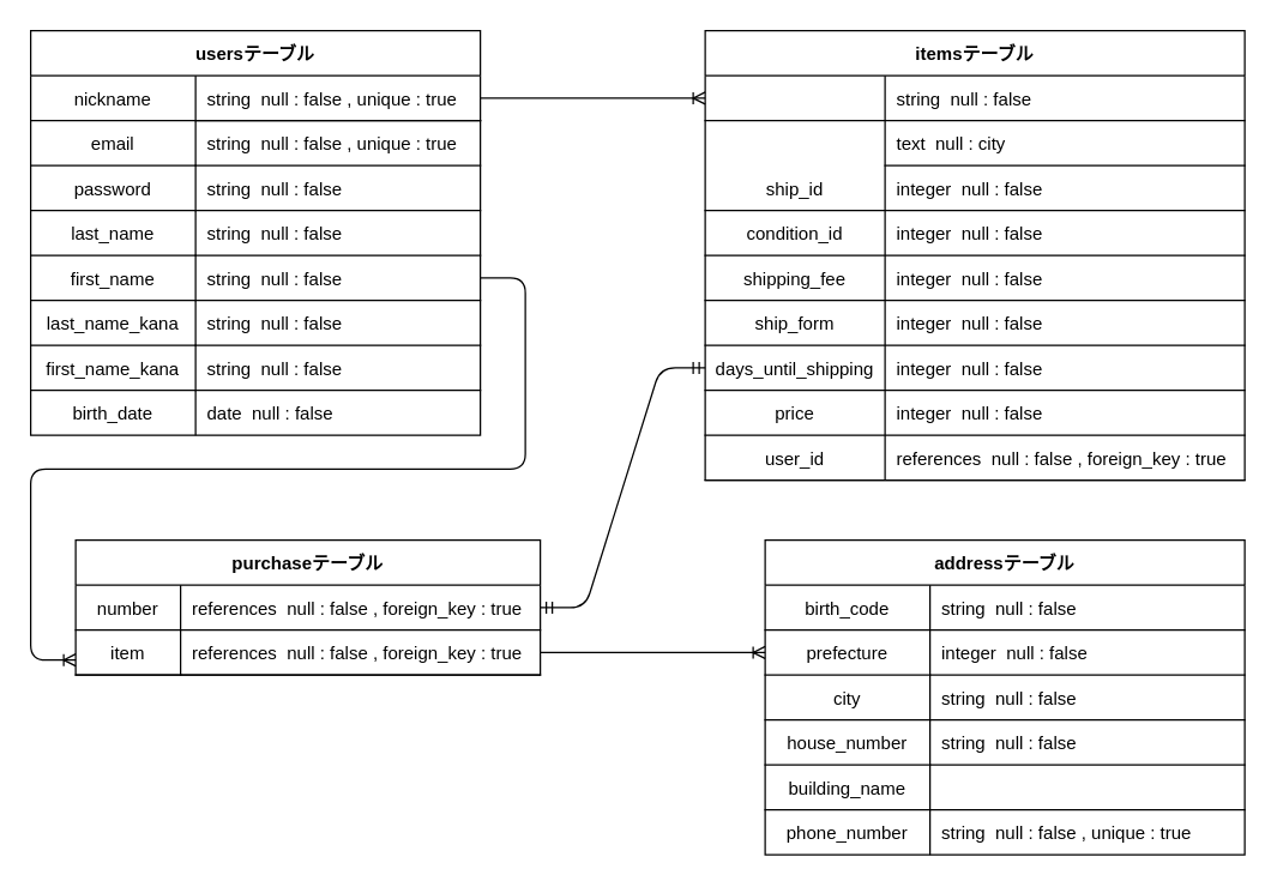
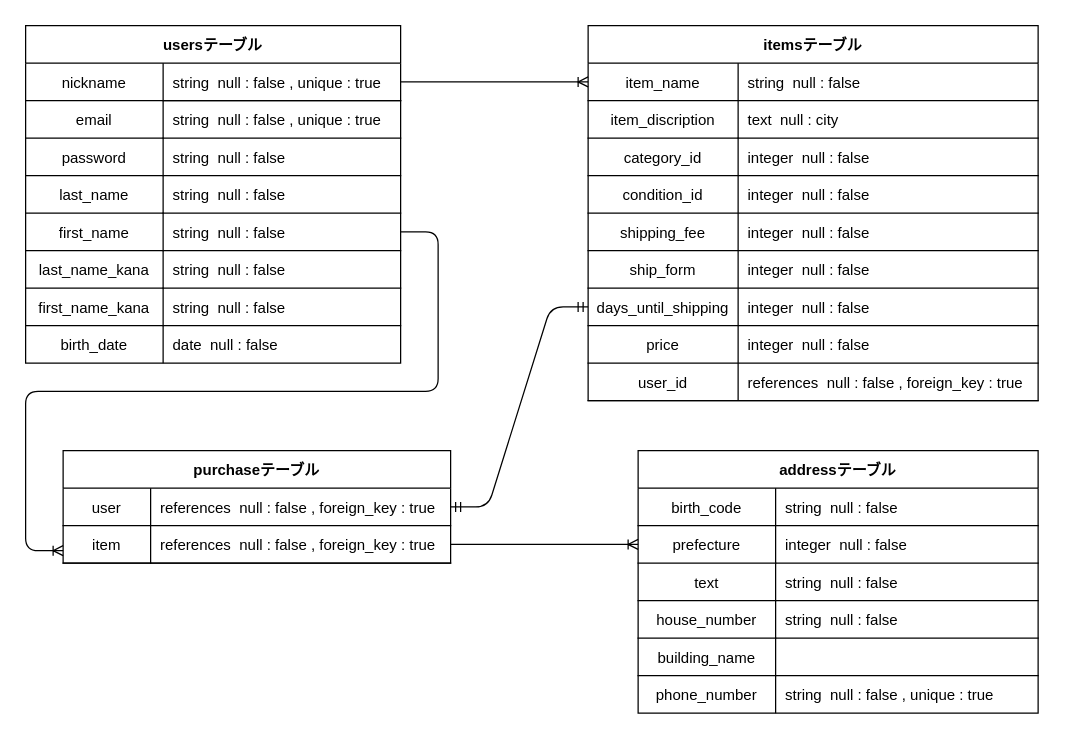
  <mxCell id="0" />
  <mxCell id="1" parent="0" />
  <mxCell id="2" value="" style="edgeStyle=entityRelationEdgeStyle;fontSize=12;html=1;endArrow=ERoneToMany;entryX=0;entryY=0.5;entryDx=0;entryDy=0;exitX=1;exitY=0.5;exitDx=0;exitDy=0;" parent="1" source="7" target="32" edge="1"><mxGeometry width="100" height="100" relative="1" as="geometry"><mxPoint x="260" y="231" as="sourcePoint" /><mxPoint x="490" y="231" as="targetPoint" /></mxGeometry></mxCell>
  <mxCell id="3" value="" style="edgeStyle=entityRelationEdgeStyle;fontSize=12;html=1;endArrow=ERoneToMany;exitX=1;exitY=0.5;exitDx=0;exitDy=0;rounded=1;jumpStyle=none;endFill=0;" parent="1" source="19" edge="1"><mxGeometry width="100" height="100" relative="1" as="geometry"><mxPoint x="260" y="261" as="sourcePoint" /><mxPoint x="50" y="440" as="targetPoint" /></mxGeometry></mxCell>
  <mxCell id="4" value="" style="edgeStyle=entityRelationEdgeStyle;fontSize=12;html=1;endArrow=ERmandOne;startArrow=ERmandOne;entryX=0;entryY=0.5;entryDx=0;entryDy=0;exitX=1;exitY=0.5;exitDx=0;exitDy=0;" parent="1" source="60" target="50" edge="1"><mxGeometry width="100" height="100" relative="1" as="geometry"><mxPoint x="330" y="440" as="sourcePoint" /><mxPoint x="490" y="261" as="targetPoint" /></mxGeometry></mxCell>
  <mxCell id="5" value="" style="edgeStyle=entityRelationEdgeStyle;fontSize=12;html=1;endArrow=ERoneToMany;entryX=0;entryY=0.5;entryDx=0;entryDy=0;exitX=1;exitY=0.5;exitDx=0;exitDy=0;" parent="1" source="63" target="70" edge="1"><mxGeometry width="100" height="100" relative="1" as="geometry"><mxPoint x="330" y="476" as="sourcePoint" /><mxPoint x="490" y="431" as="targetPoint" /></mxGeometry></mxCell>
  <mxCell id="6" value="usersテーブル" style="shape=table;startSize=30;container=1;collapsible=1;childLayout=tableLayout;fixedRows=1;rowLines=0;fontStyle=1;align=center;resizeLast=1;fillColor=none;" parent="1" vertex="1"><mxGeometry x="20" y="20" width="300" height="270" as="geometry" /></mxCell>
  <mxCell id="7" value="" style="shape=partialRectangle;collapsible=0;dropTarget=0;pointerEvents=0;fillColor=none;top=0;left=0;bottom=1;right=0;points=[[0,0.5],[1,0.5]];portConstraint=eastwest;" parent="6" vertex="1"><mxGeometry y="30" width="300" height="30" as="geometry" /></mxCell>
  <mxCell id="8" value="nickname" style="shape=partialRectangle;connectable=0;fillColor=none;top=0;left=0;bottom=0;right=0;fontStyle=0;overflow=hidden;" parent="7" vertex="1"><mxGeometry width="110" height="30" as="geometry" /></mxCell>
  <mxCell id="9" value="string  null : false , unique : true" style="shape=partialRectangle;connectable=0;fillColor=none;top=0;left=0;bottom=1;right=0;align=left;spacingLeft=6;fontStyle=0;overflow=hidden;allowArrows=1;" parent="7" vertex="1"><mxGeometry x="110" width="190" height="30" as="geometry" /></mxCell>
  <mxCell id="10" value="" style="shape=partialRectangle;collapsible=0;dropTarget=0;pointerEvents=0;fillColor=none;top=0;left=0;bottom=0;right=0;points=[[0,0.5],[1,0.5]];portConstraint=eastwest;" parent="6" vertex="1"><mxGeometry y="60" width="300" height="30" as="geometry" /></mxCell>
  <mxCell id="11" value="email" style="shape=partialRectangle;connectable=0;fillColor=none;top=0;left=0;bottom=1;right=0;editable=1;overflow=hidden;" parent="10" vertex="1"><mxGeometry width="110" height="30" as="geometry" /></mxCell>
  <mxCell id="12" value="string  null : false , unique : true" style="shape=partialRectangle;connectable=0;fillColor=none;top=0;left=0;bottom=1;right=0;align=left;spacingLeft=6;overflow=hidden;" parent="10" vertex="1"><mxGeometry x="110" width="190" height="30" as="geometry" /></mxCell>
  <mxCell id="13" value="" style="shape=partialRectangle;collapsible=0;dropTarget=0;pointerEvents=0;fillColor=none;top=0;left=0;bottom=0;right=0;points=[[0,0.5],[1,0.5]];portConstraint=eastwest;" parent="6" vertex="1"><mxGeometry y="90" width="300" height="30" as="geometry" /></mxCell>
  <mxCell id="14" value="password" style="shape=partialRectangle;connectable=0;fillColor=none;top=0;left=0;bottom=1;right=0;editable=1;overflow=hidden;" parent="13" vertex="1"><mxGeometry width="110" height="30" as="geometry" /></mxCell>
  <mxCell id="15" value="string  null : false" style="shape=partialRectangle;connectable=0;fillColor=none;top=0;left=0;bottom=1;right=0;align=left;spacingLeft=6;overflow=hidden;" parent="13" vertex="1"><mxGeometry x="110" width="190" height="30" as="geometry" /></mxCell>
  <mxCell id="16" value="" style="shape=partialRectangle;collapsible=0;dropTarget=0;pointerEvents=0;fillColor=none;top=0;left=0;bottom=0;right=0;points=[[0,0.5],[1,0.5]];portConstraint=eastwest;" parent="6" vertex="1"><mxGeometry y="120" width="300" height="30" as="geometry" /></mxCell>
  <mxCell id="17" value="last_name" style="shape=partialRectangle;connectable=0;fillColor=none;top=0;left=0;bottom=1;right=0;editable=1;overflow=hidden;" parent="16" vertex="1"><mxGeometry width="110" height="30" as="geometry" /></mxCell>
  <mxCell id="18" value="string  null : false" style="shape=partialRectangle;connectable=0;fillColor=none;top=0;left=0;bottom=1;right=0;align=left;spacingLeft=6;overflow=hidden;" parent="16" vertex="1"><mxGeometry x="110" width="190" height="30" as="geometry" /></mxCell>
  <mxCell id="19" value="" style="shape=partialRectangle;collapsible=0;dropTarget=0;pointerEvents=0;fillColor=none;top=0;left=0;bottom=0;right=0;points=[[0,0.5],[1,0.5]];portConstraint=eastwest;" parent="6" vertex="1"><mxGeometry y="150" width="300" height="30" as="geometry" /></mxCell>
  <mxCell id="20" value="first_name" style="shape=partialRectangle;connectable=0;fillColor=none;top=0;left=0;bottom=1;right=0;editable=1;overflow=hidden;" parent="19" vertex="1"><mxGeometry width="110" height="30" as="geometry" /></mxCell>
  <mxCell id="21" value="string  null : false" style="shape=partialRectangle;connectable=0;fillColor=none;top=0;left=0;bottom=1;right=0;align=left;spacingLeft=6;overflow=hidden;" parent="19" vertex="1"><mxGeometry x="110" width="190" height="30" as="geometry" /></mxCell>
  <mxCell id="22" value="" style="shape=partialRectangle;collapsible=0;dropTarget=0;pointerEvents=0;fillColor=none;top=0;left=0;bottom=0;right=0;points=[[0,0.5],[1,0.5]];portConstraint=eastwest;" parent="6" vertex="1"><mxGeometry y="180" width="300" height="30" as="geometry" /></mxCell>
  <mxCell id="23" value="last_name_kana" style="shape=partialRectangle;connectable=0;fillColor=none;top=0;left=0;bottom=1;right=0;editable=1;overflow=hidden;" parent="22" vertex="1"><mxGeometry width="110" height="30" as="geometry" /></mxCell>
  <mxCell id="24" value="string  null : false" style="shape=partialRectangle;connectable=0;fillColor=none;top=0;left=0;bottom=1;right=0;align=left;spacingLeft=6;overflow=hidden;" parent="22" vertex="1"><mxGeometry x="110" width="190" height="30" as="geometry" /></mxCell>
  <mxCell id="25" value="" style="shape=partialRectangle;collapsible=0;dropTarget=0;pointerEvents=0;fillColor=none;top=0;left=0;bottom=0;right=0;points=[[0,0.5],[1,0.5]];portConstraint=eastwest;" parent="6" vertex="1"><mxGeometry y="210" width="300" height="30" as="geometry" /></mxCell>
  <mxCell id="26" value="first_name_kana" style="shape=partialRectangle;connectable=0;fillColor=none;top=0;left=0;bottom=1;right=0;editable=1;overflow=hidden;" parent="25" vertex="1"><mxGeometry width="110" height="30" as="geometry" /></mxCell>
  <mxCell id="27" value="string  null : false" style="shape=partialRectangle;connectable=0;fillColor=none;top=0;left=0;bottom=1;right=0;align=left;spacingLeft=6;overflow=hidden;" parent="25" vertex="1"><mxGeometry x="110" width="190" height="30" as="geometry" /></mxCell>
  <mxCell id="28" value="" style="shape=partialRectangle;collapsible=0;dropTarget=0;pointerEvents=0;fillColor=none;top=0;left=0;bottom=0;right=0;points=[[0,0.5],[1,0.5]];portConstraint=eastwest;" parent="6" vertex="1"><mxGeometry y="240" width="300" height="30" as="geometry" /></mxCell>
  <mxCell id="29" value="birth_date" style="shape=partialRectangle;connectable=0;fillColor=none;top=0;left=0;bottom=0;right=0;editable=1;overflow=hidden;" parent="28" vertex="1"><mxGeometry width="110" height="30" as="geometry" /></mxCell>
  <mxCell id="30" value="date  null : false" style="shape=partialRectangle;connectable=0;fillColor=none;top=0;left=0;bottom=0;right=0;align=left;spacingLeft=6;overflow=hidden;" parent="28" vertex="1"><mxGeometry x="110" width="190" height="30" as="geometry" /></mxCell>
  <mxCell id="31" value="itemsテーブル" style="shape=table;startSize=30;container=1;collapsible=1;childLayout=tableLayout;fixedRows=1;rowLines=0;fontStyle=1;align=center;resizeLast=1;fillColor=none;" parent="1" vertex="1"><mxGeometry x="470" y="20" width="360" height="300" as="geometry" /></mxCell>
  <mxCell id="32" value="" style="shape=partialRectangle;collapsible=0;dropTarget=0;pointerEvents=0;fillColor=none;top=0;left=0;bottom=1;right=0;points=[[0,0.5],[1,0.5]];portConstraint=eastwest;" parent="31" vertex="1"><mxGeometry y="30" width="360" height="30" as="geometry" /></mxCell>
+ <mxCell id="33" value="item_name" style="shape=partialRectangle;connectable=0;fillColor=none;top=0;left=0;bottom=0;right=0;fontStyle=0;overflow=hidden;" parent="32" vertex="1"><mxGeometry width="120" height="30" as="geometry" /></mxCell>
  <mxCell id="34" value="string  null : false" style="shape=partialRectangle;connectable=0;fillColor=none;top=0;left=0;bottom=0;right=0;align=left;spacingLeft=6;fontStyle=0;overflow=hidden;" parent="32" vertex="1"><mxGeometry x="120" width="240" height="30" as="geometry" /></mxCell>
  <mxCell id="35" value="" style="shape=partialRectangle;collapsible=0;dropTarget=0;pointerEvents=0;fillColor=none;top=0;left=0;bottom=0;right=0;points=[[0,0.5],[1,0.5]];portConstraint=eastwest;" parent="31" vertex="1"><mxGeometry y="60" width="360" height="30" as="geometry" /></mxCell>
+ <mxCell id="36" value="item_discription" style="shape=partialRectangle;connectable=0;fillColor=none;top=0;left=0;bottom=1;right=0;editable=1;overflow=hidden;" parent="35" vertex="1"><mxGeometry width="120" height="30" as="geometry" /></mxCell>
  <mxCell id="37" value="text  null : city" style="shape=partialRectangle;connectable=0;fillColor=none;top=0;left=0;bottom=1;right=0;align=left;spacingLeft=6;overflow=hidden;" parent="35" vertex="1"><mxGeometry x="120" width="240" height="30" as="geometry" /></mxCell>
  <mxCell id="38" value="" style="shape=partialRectangle;collapsible=0;dropTarget=0;pointerEvents=0;fillColor=none;top=0;left=0;bottom=1;right=0;points=[[0,0.5],[1,0.5]];portConstraint=eastwest;" parent="31" vertex="1"><mxGeometry y="90" width="360" height="30" as="geometry" /></mxCell>
- <mxCell id="39" value="ship_id" style="shape=partialRectangle;connectable=0;fillColor=none;top=0;left=0;bottom=0;right=0;editable=1;overflow=hidden;" parent="38" vertex="1"><mxGeometry width="120" height="30" as="geometry" /></mxCell>
+ <mxCell id="39" value="category_id" style="shape=partialRectangle;connectable=0;fillColor=none;top=0;left=0;bottom=0;right=0;editable=1;overflow=hidden;" parent="38" vertex="1"><mxGeometry width="120" height="30" as="geometry" /></mxCell>
  <mxCell id="40" value="integer  null : false" style="shape=partialRectangle;connectable=0;fillColor=none;top=0;left=0;bottom=0;right=0;align=left;spacingLeft=6;overflow=hidden;" parent="38" vertex="1"><mxGeometry x="120" width="240" height="30" as="geometry" /></mxCell>
  <mxCell id="41" value="" style="shape=partialRectangle;collapsible=0;dropTarget=0;pointerEvents=0;fillColor=none;top=0;left=0;bottom=1;right=0;points=[[0,0.5],[1,0.5]];portConstraint=eastwest;" parent="31" vertex="1"><mxGeometry y="120" width="360" height="30" as="geometry" /></mxCell>
  <mxCell id="42" value="condition_id" style="shape=partialRectangle;connectable=0;fillColor=none;top=0;left=0;bottom=0;right=0;editable=1;overflow=hidden;" parent="41" vertex="1"><mxGeometry width="120" height="30" as="geometry" /></mxCell>
  <mxCell id="43" value="integer  null : false" style="shape=partialRectangle;connectable=0;fillColor=none;top=0;left=0;bottom=0;right=0;align=left;spacingLeft=6;overflow=hidden;" parent="41" vertex="1"><mxGeometry x="120" width="240" height="30" as="geometry" /></mxCell>
  <mxCell id="44" value="" style="shape=partialRectangle;collapsible=0;dropTarget=0;pointerEvents=0;fillColor=none;top=0;left=0;bottom=1;right=0;points=[[0,0.5],[1,0.5]];portConstraint=eastwest;" parent="31" vertex="1"><mxGeometry y="150" width="360" height="30" as="geometry" /></mxCell>
  <mxCell id="45" value="shipping_fee" style="shape=partialRectangle;connectable=0;fillColor=none;top=0;left=0;bottom=0;right=0;editable=1;overflow=hidden;" parent="44" vertex="1"><mxGeometry width="120" height="30" as="geometry" /></mxCell>
  <mxCell id="46" value="integer  null : false" style="shape=partialRectangle;connectable=0;fillColor=none;top=0;left=0;bottom=0;right=0;align=left;spacingLeft=6;overflow=hidden;" parent="44" vertex="1"><mxGeometry x="120" width="240" height="30" as="geometry" /></mxCell>
  <mxCell id="47" value="" style="shape=partialRectangle;collapsible=0;dropTarget=0;pointerEvents=0;fillColor=none;top=0;left=0;bottom=1;right=0;points=[[0,0.5],[1,0.5]];portConstraint=eastwest;" parent="31" vertex="1"><mxGeometry y="180" width="360" height="30" as="geometry" /></mxCell>
  <mxCell id="48" value="ship_form" style="shape=partialRectangle;connectable=0;fillColor=none;top=0;left=0;bottom=0;right=0;editable=1;overflow=hidden;" parent="47" vertex="1"><mxGeometry width="120" height="30" as="geometry" /></mxCell>
  <mxCell id="49" value="integer  null : false" style="shape=partialRectangle;connectable=0;fillColor=none;top=0;left=0;bottom=0;right=0;align=left;spacingLeft=6;overflow=hidden;" parent="47" vertex="1"><mxGeometry x="120" width="240" height="30" as="geometry" /></mxCell>
  <mxCell id="50" value="" style="shape=partialRectangle;collapsible=0;dropTarget=0;pointerEvents=0;fillColor=none;top=0;left=0;bottom=1;right=0;points=[[0,0.5],[1,0.5]];portConstraint=eastwest;" parent="31" vertex="1"><mxGeometry y="210" width="360" height="30" as="geometry" /></mxCell>
  <mxCell id="51" value="days_until_shipping" style="shape=partialRectangle;connectable=0;fillColor=none;top=0;left=0;bottom=0;right=0;editable=1;overflow=hidden;" parent="50" vertex="1"><mxGeometry width="120" height="30" as="geometry" /></mxCell>
  <mxCell id="52" value="integer  null : false" style="shape=partialRectangle;connectable=0;fillColor=none;top=0;left=0;bottom=0;right=0;align=left;spacingLeft=6;overflow=hidden;" parent="50" vertex="1"><mxGeometry x="120" width="240" height="30" as="geometry" /></mxCell>
  <mxCell id="53" value="" style="shape=partialRectangle;collapsible=0;dropTarget=0;pointerEvents=0;fillColor=none;top=0;left=0;bottom=1;right=0;points=[[0,0.5],[1,0.5]];portConstraint=eastwest;" parent="31" vertex="1"><mxGeometry y="240" width="360" height="30" as="geometry" /></mxCell>
  <mxCell id="54" value="price" style="shape=partialRectangle;connectable=0;fillColor=none;top=0;left=0;bottom=0;right=0;editable=1;overflow=hidden;" parent="53" vertex="1"><mxGeometry width="120" height="30" as="geometry" /></mxCell>
  <mxCell id="55" value="integer  null : false" style="shape=partialRectangle;connectable=0;fillColor=none;top=0;left=0;bottom=0;right=0;align=left;spacingLeft=6;overflow=hidden;" parent="53" vertex="1"><mxGeometry x="120" width="240" height="30" as="geometry" /></mxCell>
  <mxCell id="56" value="" style="shape=partialRectangle;collapsible=0;dropTarget=0;pointerEvents=0;fillColor=none;top=0;left=0;bottom=1;right=0;points=[[0,0.5],[1,0.5]];portConstraint=eastwest;" parent="31" vertex="1"><mxGeometry y="270" width="360" height="30" as="geometry" /></mxCell>
  <mxCell id="57" value="user_id" style="shape=partialRectangle;connectable=0;fillColor=none;top=0;left=0;bottom=0;right=0;editable=1;overflow=hidden;" parent="56" vertex="1"><mxGeometry width="120" height="30" as="geometry" /></mxCell>
  <mxCell id="58" value="references  null : false , foreign_key : true" style="shape=partialRectangle;connectable=0;fillColor=none;top=0;left=0;bottom=0;right=0;align=left;spacingLeft=6;overflow=hidden;" parent="56" vertex="1"><mxGeometry x="120" width="240" height="30" as="geometry" /></mxCell>
  <mxCell id="59" value="purchaseテーブル" style="shape=table;startSize=30;container=1;collapsible=1;childLayout=tableLayout;fixedRows=1;rowLines=0;fontStyle=1;align=center;resizeLast=1;fillColor=none;" parent="1" vertex="1"><mxGeometry x="50" y="360" width="310" height="90" as="geometry" /></mxCell>
  <mxCell id="60" value="" style="shape=partialRectangle;collapsible=0;dropTarget=0;pointerEvents=0;fillColor=none;top=0;left=0;bottom=1;right=0;points=[[0,0.5],[1,0.5]];portConstraint=eastwest;" parent="59" vertex="1"><mxGeometry y="30" width="310" height="30" as="geometry" /></mxCell>
- <mxCell id="61" value="number" style="shape=partialRectangle;connectable=0;fillColor=none;top=0;left=0;bottom=0;right=0;fontStyle=0;overflow=hidden;" parent="60" vertex="1"><mxGeometry width="70" height="30" as="geometry" /></mxCell>
+ <mxCell id="61" value="user" style="shape=partialRectangle;connectable=0;fillColor=none;top=0;left=0;bottom=0;right=0;fontStyle=0;overflow=hidden;" parent="60" vertex="1"><mxGeometry width="70" height="30" as="geometry" /></mxCell>
  <mxCell id="62" value="references  null : false , foreign_key : true" style="shape=partialRectangle;connectable=0;fillColor=none;top=0;left=0;bottom=0;right=0;align=left;spacingLeft=6;fontStyle=0;overflow=hidden;" parent="60" vertex="1"><mxGeometry x="70" width="240" height="30" as="geometry" /></mxCell>
  <mxCell id="63" value="" style="shape=partialRectangle;collapsible=0;dropTarget=0;pointerEvents=0;fillColor=none;top=0;left=0;bottom=0;right=0;points=[[0,0.5],[1,0.5]];portConstraint=eastwest;" parent="59" vertex="1"><mxGeometry y="60" width="310" height="30" as="geometry" /></mxCell>
  <mxCell id="64" value="item" style="shape=partialRectangle;connectable=0;fillColor=none;top=0;left=0;bottom=1;right=0;editable=1;overflow=hidden;" parent="63" vertex="1"><mxGeometry width="70" height="30" as="geometry" /></mxCell>
  <mxCell id="65" value="references  null : false , foreign_key : true" style="shape=partialRectangle;connectable=0;fillColor=none;top=0;left=0;bottom=1;right=0;align=left;spacingLeft=6;overflow=hidden;" parent="63" vertex="1"><mxGeometry x="70" width="240" height="30" as="geometry" /></mxCell>
  <mxCell id="66" value="addressテーブル" style="shape=table;startSize=30;container=1;collapsible=1;childLayout=tableLayout;fixedRows=1;rowLines=0;fontStyle=1;align=center;resizeLast=1;fillColor=none;" parent="1" vertex="1"><mxGeometry x="510" y="360" width="320" height="210" as="geometry" /></mxCell>
  <mxCell id="67" value="" style="shape=partialRectangle;collapsible=0;dropTarget=0;pointerEvents=0;fillColor=none;top=0;left=0;bottom=1;right=0;points=[[0,0.5],[1,0.5]];portConstraint=eastwest;" parent="66" vertex="1"><mxGeometry y="30" width="320" height="30" as="geometry" /></mxCell>
  <mxCell id="68" value="birth_code" style="shape=partialRectangle;connectable=0;fillColor=none;top=0;left=0;bottom=0;right=0;fontStyle=0;overflow=hidden;" parent="67" vertex="1"><mxGeometry width="110" height="30" as="geometry" /></mxCell>
  <mxCell id="69" value="string  null : false " style="shape=partialRectangle;connectable=0;fillColor=none;top=0;left=0;bottom=0;right=0;align=left;spacingLeft=6;fontStyle=0;overflow=hidden;" parent="67" vertex="1"><mxGeometry x="110" width="210" height="30" as="geometry" /></mxCell>
  <mxCell id="70" value="" style="shape=partialRectangle;collapsible=0;dropTarget=0;pointerEvents=0;fillColor=none;top=0;left=0;bottom=0;right=0;points=[[0,0.5],[1,0.5]];portConstraint=eastwest;" parent="66" vertex="1"><mxGeometry y="60" width="320" height="30" as="geometry" /></mxCell>
  <mxCell id="71" value="prefecture" style="shape=partialRectangle;connectable=0;fillColor=none;top=0;left=0;bottom=1;right=0;editable=1;overflow=hidden;" parent="70" vertex="1"><mxGeometry width="110" height="30" as="geometry" /></mxCell>
  <mxCell id="72" value="integer  null : false" style="shape=partialRectangle;connectable=0;fillColor=none;top=0;left=0;bottom=1;right=0;align=left;spacingLeft=6;overflow=hidden;" parent="70" vertex="1"><mxGeometry x="110" width="210" height="30" as="geometry" /></mxCell>
  <mxCell id="73" value="" style="shape=partialRectangle;collapsible=0;dropTarget=0;pointerEvents=0;fillColor=none;top=0;left=0;bottom=0;right=0;points=[[0,0.5],[1,0.5]];portConstraint=eastwest;" parent="66" vertex="1"><mxGeometry y="90" width="320" height="30" as="geometry" /></mxCell>
- <mxCell id="74" value="city" style="shape=partialRectangle;connectable=0;fillColor=none;top=0;left=0;bottom=1;right=0;editable=1;overflow=hidden;" parent="73" vertex="1"><mxGeometry width="110" height="30" as="geometry" /></mxCell>
+ <mxCell id="74" value="text" style="shape=partialRectangle;connectable=0;fillColor=none;top=0;left=0;bottom=1;right=0;editable=1;overflow=hidden;" parent="73" vertex="1"><mxGeometry width="110" height="30" as="geometry" /></mxCell>
  <mxCell id="75" value="string  null : false " style="shape=partialRectangle;connectable=0;fillColor=none;top=0;left=0;bottom=1;right=0;align=left;spacingLeft=6;overflow=hidden;" parent="73" vertex="1"><mxGeometry x="110" width="210" height="30" as="geometry" /></mxCell>
  <mxCell id="76" value="" style="shape=partialRectangle;collapsible=0;dropTarget=0;pointerEvents=0;fillColor=none;top=0;left=0;bottom=0;right=0;points=[[0,0.5],[1,0.5]];portConstraint=eastwest;" parent="66" vertex="1"><mxGeometry y="120" width="320" height="30" as="geometry" /></mxCell>
  <mxCell id="77" value="house_number" style="shape=partialRectangle;connectable=0;fillColor=none;top=0;left=0;bottom=1;right=0;editable=1;overflow=hidden;" parent="76" vertex="1"><mxGeometry width="110" height="30" as="geometry" /></mxCell>
  <mxCell id="78" value="string  null : false " style="shape=partialRectangle;connectable=0;fillColor=none;top=0;left=0;bottom=1;right=0;align=left;spacingLeft=6;overflow=hidden;" parent="76" vertex="1"><mxGeometry x="110" width="210" height="30" as="geometry" /></mxCell>
  <mxCell id="79" value="" style="shape=partialRectangle;collapsible=0;dropTarget=0;pointerEvents=0;fillColor=none;top=0;left=0;bottom=0;right=0;points=[[0,0.5],[1,0.5]];portConstraint=eastwest;" parent="66" vertex="1"><mxGeometry y="150" width="320" height="30" as="geometry" /></mxCell>
  <mxCell id="80" value="building_name" style="shape=partialRectangle;connectable=0;fillColor=none;top=0;left=0;bottom=1;right=0;editable=1;overflow=hidden;" parent="79" vertex="1"><mxGeometry width="110" height="30" as="geometry" /></mxCell>
  <mxCell id="81" value="" style="shape=partialRectangle;connectable=0;fillColor=none;top=0;left=0;bottom=1;right=0;align=left;spacingLeft=6;overflow=hidden;" parent="79" vertex="1"><mxGeometry x="110" width="210" height="30" as="geometry" /></mxCell>
  <mxCell id="82" value="" style="shape=partialRectangle;collapsible=0;dropTarget=0;pointerEvents=0;fillColor=none;top=0;left=0;bottom=0;right=0;points=[[0,0.5],[1,0.5]];portConstraint=eastwest;" parent="66" vertex="1"><mxGeometry y="180" width="320" height="30" as="geometry" /></mxCell>
  <mxCell id="83" value="phone_number" style="shape=partialRectangle;connectable=0;fillColor=none;top=0;left=0;bottom=0;right=0;editable=1;overflow=hidden;" parent="82" vertex="1"><mxGeometry width="110" height="30" as="geometry" /></mxCell>
  <mxCell id="84" value="string  null : false , unique : true" style="shape=partialRectangle;connectable=0;fillColor=none;top=0;left=0;bottom=0;right=0;align=left;spacingLeft=6;overflow=hidden;" parent="82" vertex="1"><mxGeometry x="110" width="210" height="30" as="geometry" /></mxCell>
